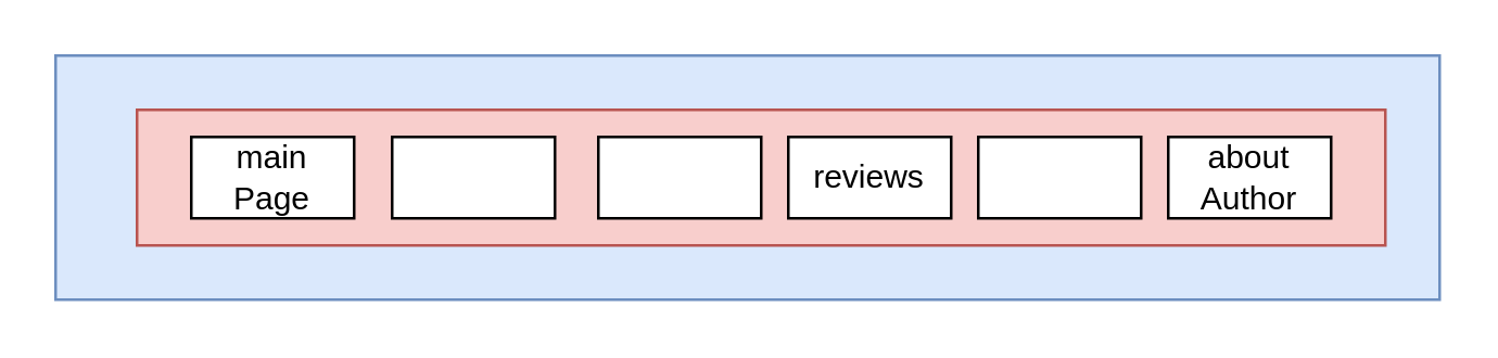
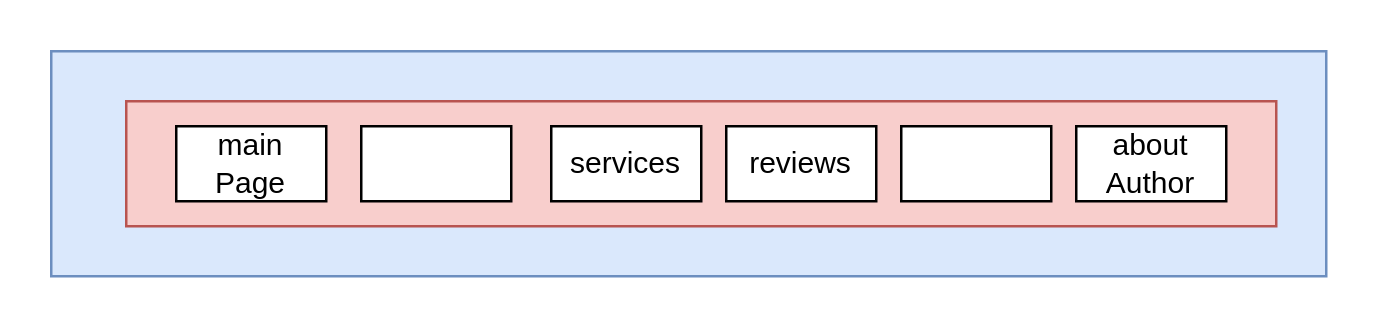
  <mxCell id="0" />
  <mxCell id="1" parent="0" />
  <mxCell id="2" value="" style="rounded=0;whiteSpace=wrap;html=1;fillColor=#dae8fc;strokeColor=#6c8ebf;" vertex="1" parent="1"><mxGeometry x="20" y="20" width="510" height="90" as="geometry" /></mxCell>
  <mxCell id="3" value="&lt;br&gt;&lt;br&gt;&lt;div style=&quot;text-align: left&quot;&gt;&lt;br&gt;&lt;/div&gt;" style="rounded=0;whiteSpace=wrap;html=1;fillColor=#f8cecc;strokeColor=#b85450;" vertex="1" parent="1"><mxGeometry x="50" y="40" width="460" height="50" as="geometry" /></mxCell>
  <mxCell id="4" value="" style="rounded=0;whiteSpace=wrap;html=1;" vertex="1" parent="1"><mxGeometry x="70" y="50" width="60" height="30" as="geometry" /></mxCell>
  <mxCell id="5" value="" style="rounded=0;whiteSpace=wrap;html=1;" vertex="1" parent="1"><mxGeometry x="144" y="50" width="60" height="30" as="geometry" /></mxCell>
  <mxCell id="6" value="" style="rounded=0;whiteSpace=wrap;html=1;" vertex="1" parent="1"><mxGeometry x="220" y="50" width="60" height="30" as="geometry" /></mxCell>
  <mxCell id="7" value="" style="rounded=0;whiteSpace=wrap;html=1;" vertex="1" parent="1"><mxGeometry x="290" y="50" width="60" height="30" as="geometry" /></mxCell>
  <mxCell id="8" value="&lt;span style=&quot;color: rgba(0 , 0 , 0 , 0) ; font-family: monospace ; font-size: 0px&quot;&gt;%3CmxGraphModel%3E%3Croot%3E%3CmxCell%20id%3D%220%22%2F%3E%3CmxCell%20id%3D%221%22%20parent%3D%220%22%2F%3E%3CmxCell%20id%3D%222%22%20value%3D%22%22%20style%3D%22rounded%3D0%3BwhiteSpace%3Dwrap%3Bhtml%3D1%3B%22%20vertex%3D%221%22%20parent%3D%221%22%3E%3CmxGeometry%20x%3D%22570%22%20y%3D%2290%22%20width%3D%2260%22%20height%3D%2230%22%20as%3D%22geometry%22%2F%3E%3C%2FmxCell%3E%3C%2Froot%3E%3C%2FmxGraphModel%3E&lt;/span&gt;" style="rounded=0;whiteSpace=wrap;html=1;" vertex="1" parent="1"><mxGeometry x="360" y="50" width="60" height="30" as="geometry" /></mxCell>
  <mxCell id="9" value="main Page&lt;span style=&quot;color: rgba(0 , 0 , 0 , 0) ; font-family: monospace ; font-size: 0px&quot;&gt;%3CmxGraphModel%3E%3Croot%3E%3CmxCell%20id%3D%220%22%2F%3E%3CmxCell%20id%3D%221%22%20parent%3D%220%22%2F%3E%3CmxCell%20id%3D%222%22%20value%3D%22article%22%20style%3D%22text%3Bhtml%3D1%3BstrokeColor%3Dnone%3BfillColor%3Dnone%3Balign%3Dcenter%3BverticalAlign%3Dmiddle%3BwhiteSpace%3Dwrap%3Brounded%3D0%3B%22%20vertex%3D%221%22%20parent%3D%221%22%3E%3CmxGeometry%20x%3D%22314%22%20y%3D%22160%22%20width%3D%2240%22%20height%3D%2220%22%20as%3D%22geometry%22%2F%3E%3C%2FmxCell%3E%3C%2Froot%3E%3C%2FmxGraphModel%3E&lt;/span&gt;" style="text;html=1;strokeColor=none;fillColor=none;align=center;verticalAlign=middle;whiteSpace=wrap;rounded=0;" vertex="1" parent="1"><mxGeometry x="80" y="55" width="40" height="20" as="geometry" /></mxCell>
+ <mxCell id="10" value="services" style="text;html=1;strokeColor=none;fillColor=none;align=center;verticalAlign=middle;whiteSpace=wrap;rounded=0;" vertex="1" parent="1"><mxGeometry x="230" y="55" width="40" height="20" as="geometry" /></mxCell>
  <mxCell id="11" value="reviews" style="text;html=1;strokeColor=none;fillColor=none;align=center;verticalAlign=middle;whiteSpace=wrap;rounded=0;" vertex="1" parent="1"><mxGeometry x="300" y="55" width="40" height="20" as="geometry" /></mxCell>
  <mxCell id="12" value="" style="rounded=0;whiteSpace=wrap;html=1;" vertex="1" parent="1"><mxGeometry x="430" y="50" width="60" height="30" as="geometry" /></mxCell>
  <mxCell id="13" value="about Author" style="text;html=1;strokeColor=none;fillColor=none;align=center;verticalAlign=middle;whiteSpace=wrap;rounded=0;" vertex="1" parent="1"><mxGeometry x="440" y="55" width="40" height="20" as="geometry" /></mxCell>
